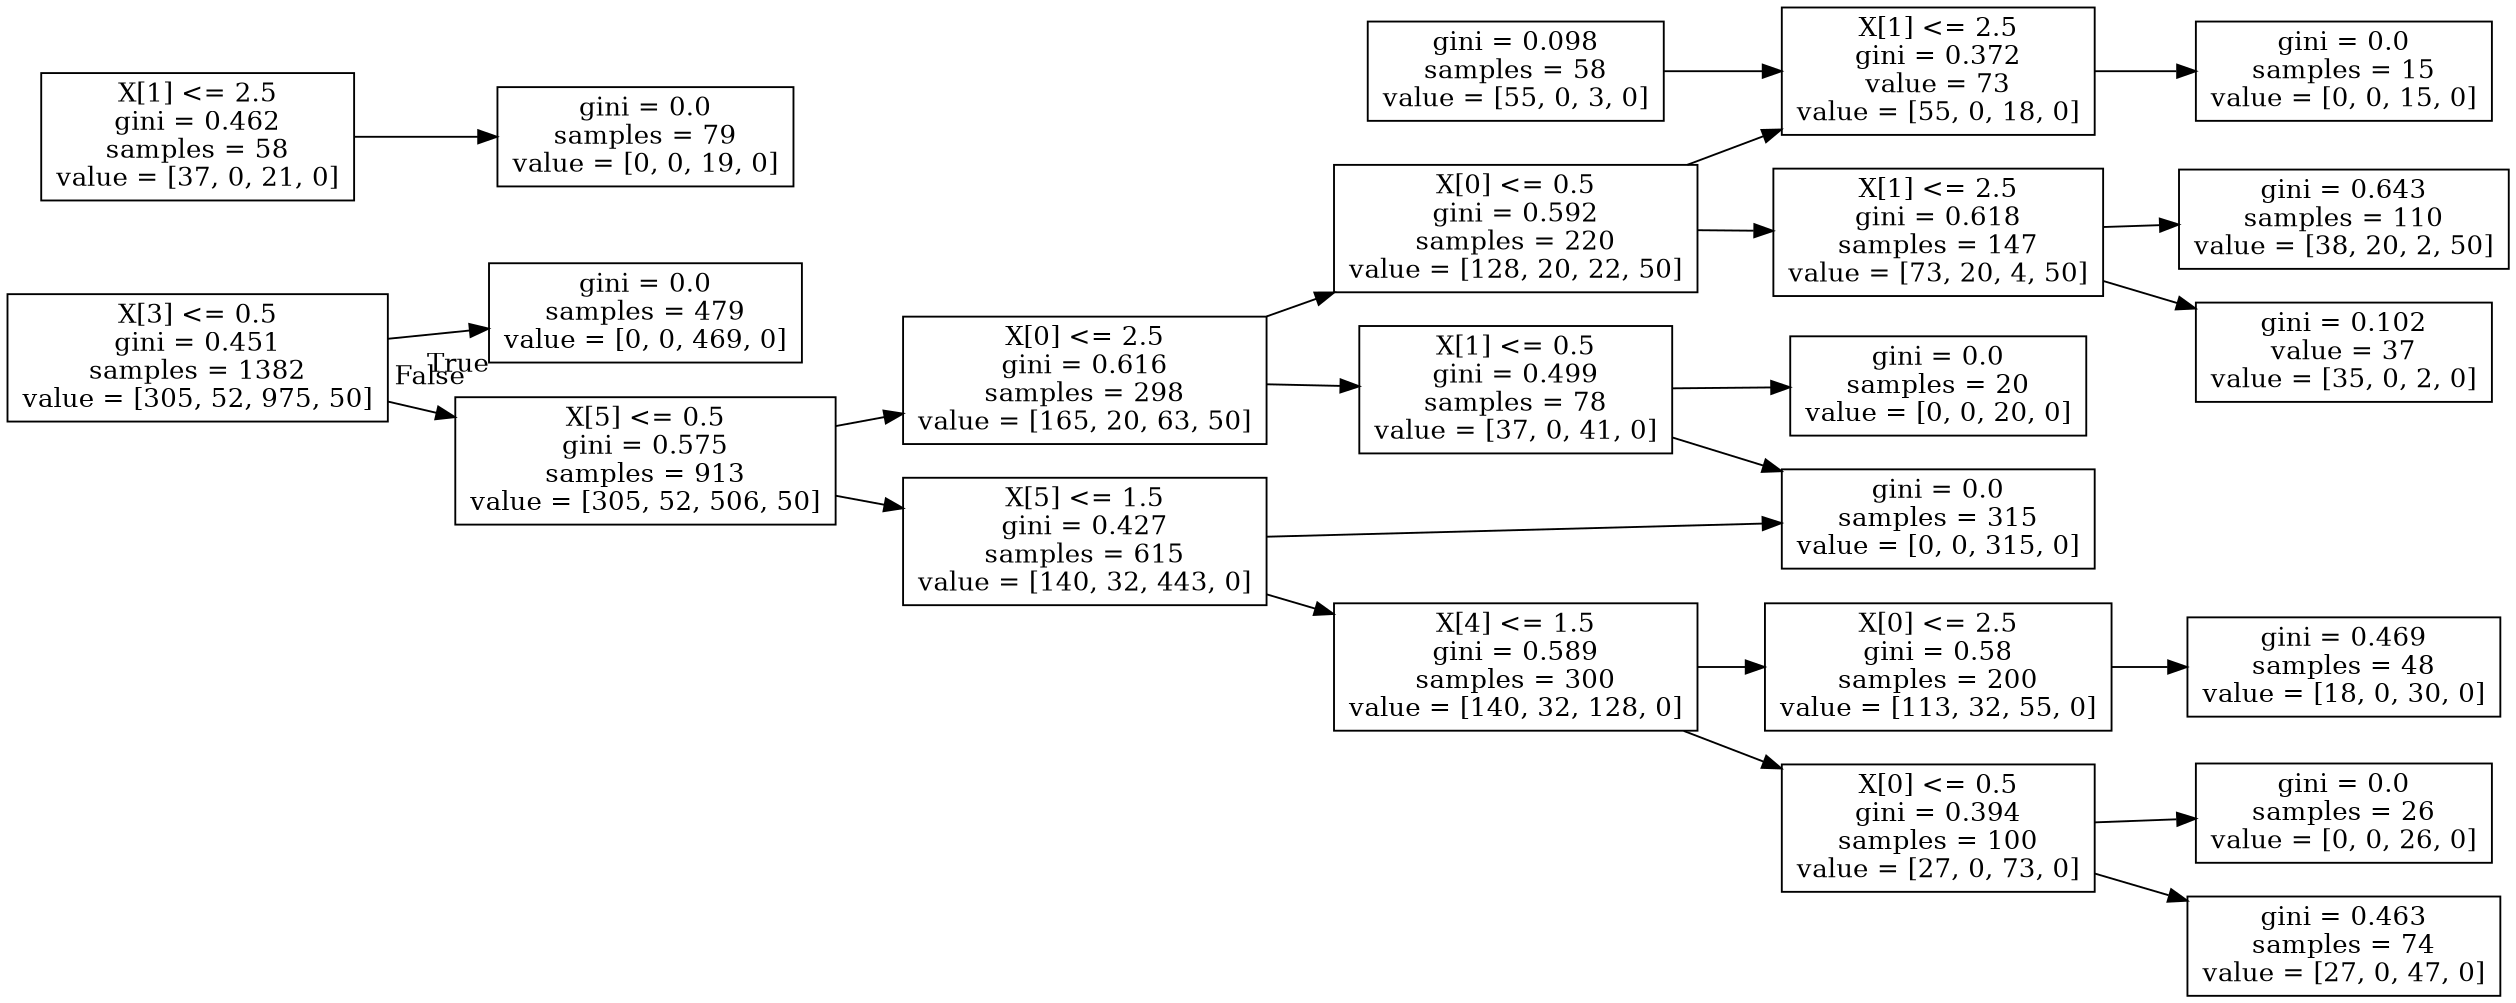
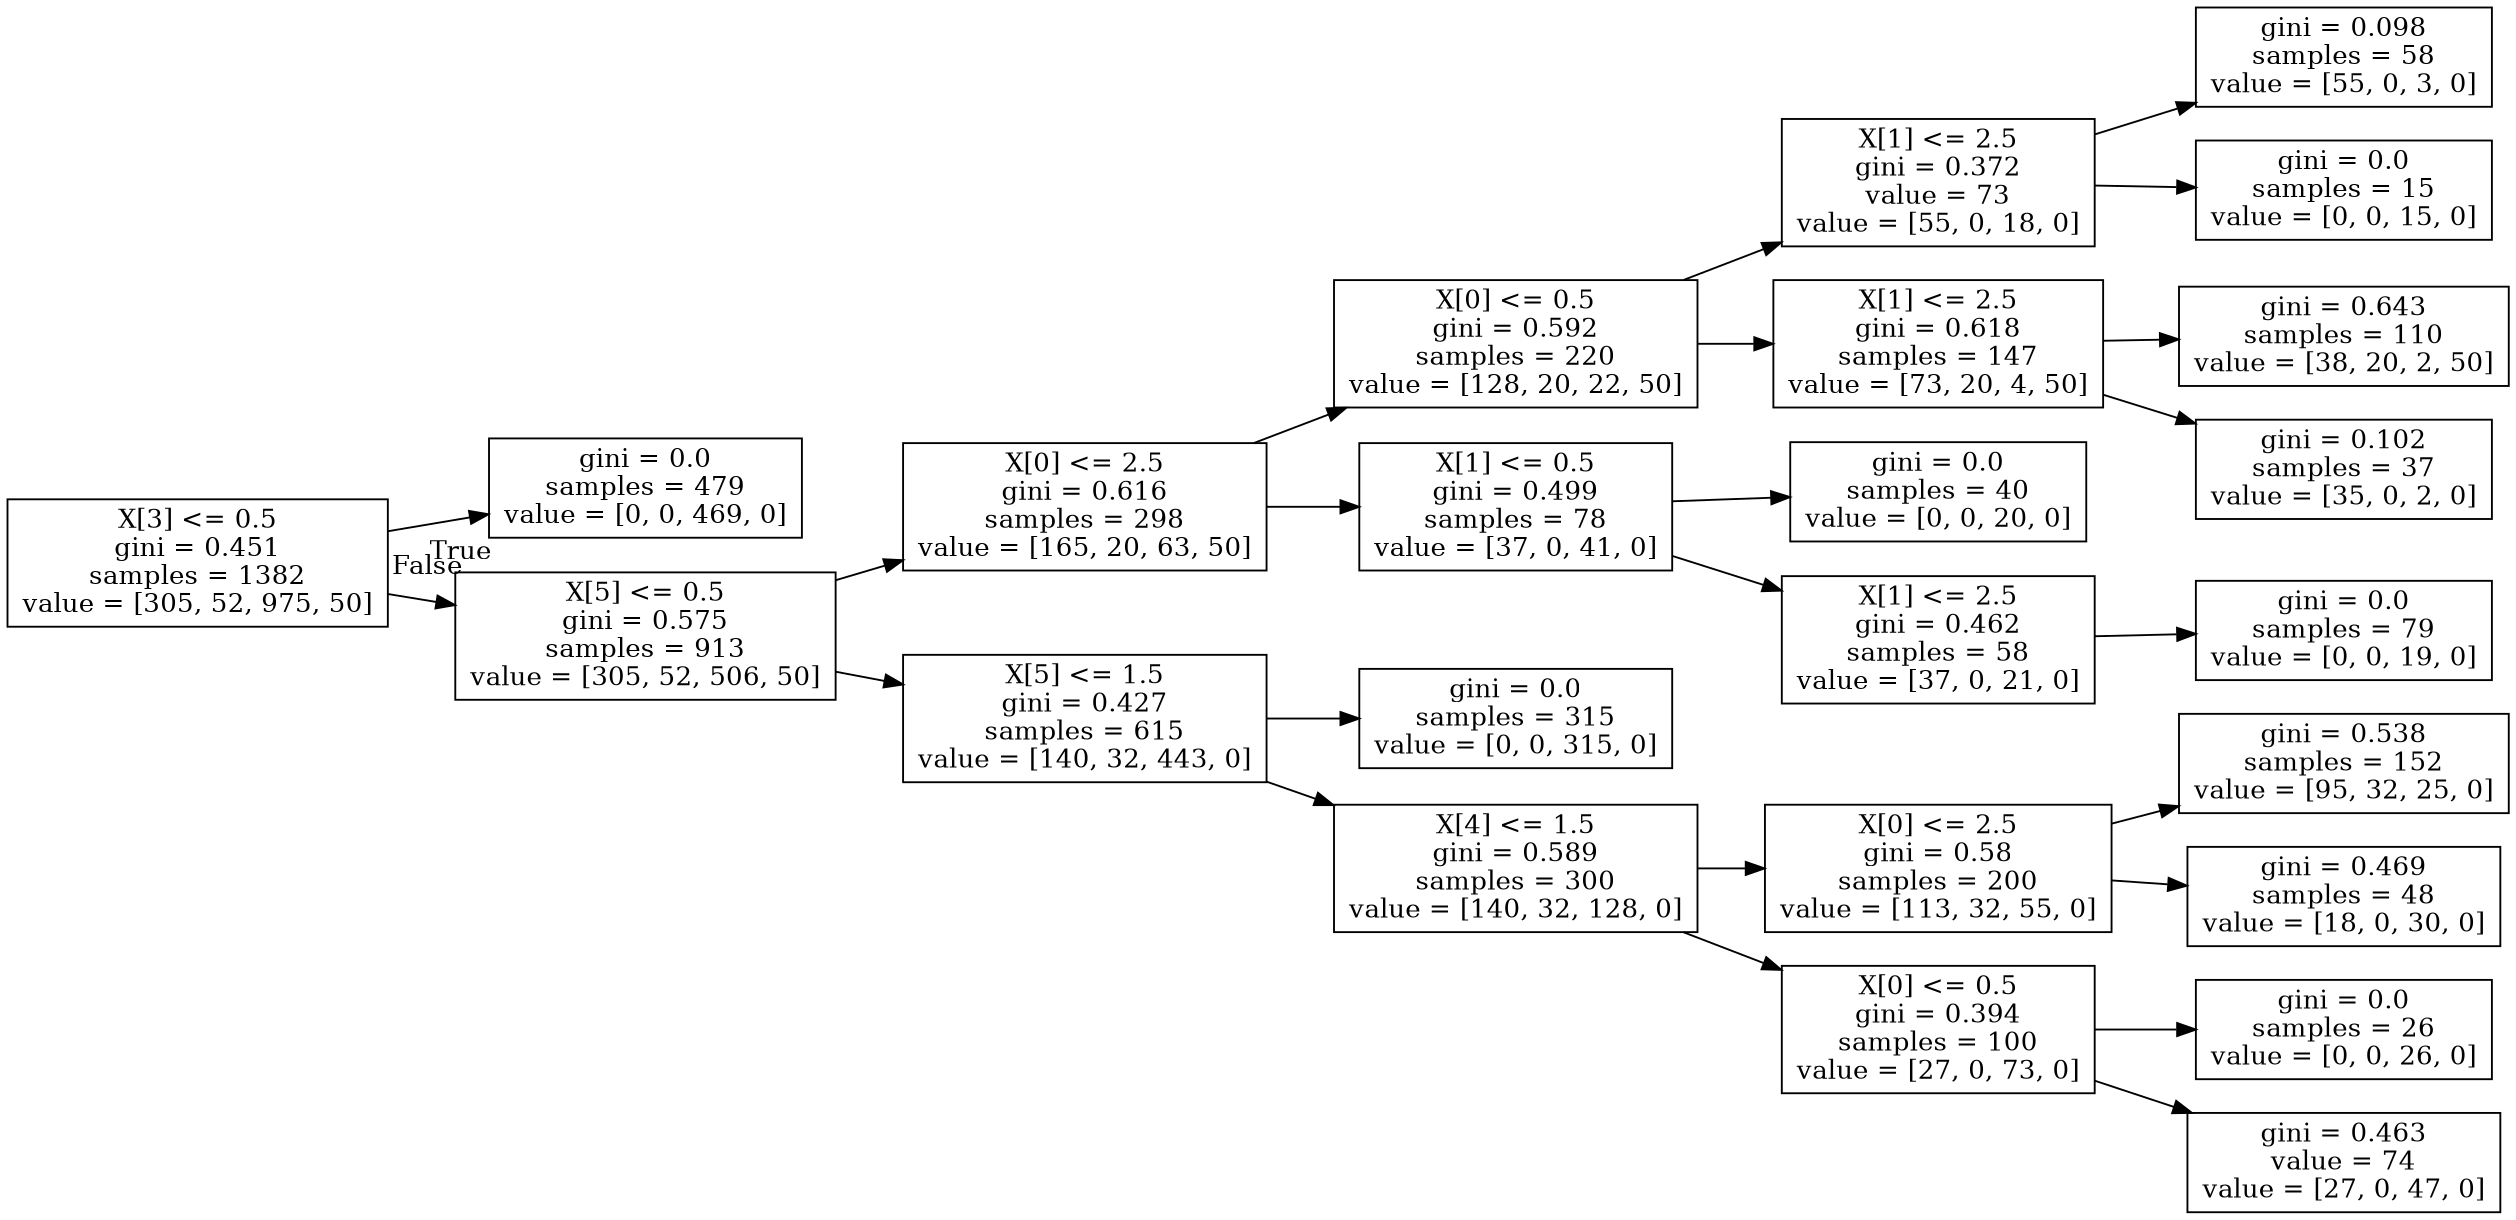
  digraph {
    rankdir=LR
    node [shape=box]
    n1 [label="X[3] <= 0.5\ngini = 0.451\nsamples = 1382\nvalue = [305, 52, 975, 50]"]
    n2 [label="gini = 0.0\nsamples = 479\nvalue = [0, 0, 469, 0]"]
    n3 [label="X[5] <= 0.5\ngini = 0.575\nsamples = 913\nvalue = [305, 52, 506, 50]"]
    n4 [label="X[0] <= 2.5\ngini = 0.616\nsamples = 298\nvalue = [165, 20, 63, 50]"]
    n5 [label="X[5] <= 1.5\ngini = 0.427\nsamples = 615\nvalue = [140, 32, 443, 0]"]
    n6 [label="X[0] <= 0.5\ngini = 0.592\nsamples = 220\nvalue = [128, 20, 22, 50]"]
    n7 [label="X[1] <= 0.5\ngini = 0.499\nsamples = 78\nvalue = [37, 0, 41, 0]"]
    n8 [label="gini = 0.0\nsamples = 315\nvalue = [0, 0, 315, 0]"]
    n9 [label="X[4] <= 1.5\ngini = 0.589\nsamples = 300\nvalue = [140, 32, 128, 0]"]
    n10 [label="X[1] <= 2.5\ngini = 0.372\nvalue = 73\nvalue = [55, 0, 18, 0]"]
    n11 [label="X[1] <= 2.5\ngini = 0.618\nsamples = 147\nvalue = [73, 20, 4, 50]"]
-   n12 [label="gini = 0.0\nsamples = 20\nvalue = [0, 0, 20, 0]"]
+   n12 [label="gini = 0.0\nsamples = 40\nvalue = [0, 0, 20, 0]"]
    n13 [label="X[1] <= 2.5\ngini = 0.462\nsamples = 58\nvalue = [37, 0, 21, 0]"]
    n14 [label="gini = 0.098\nsamples = 58\nvalue = [55, 0, 3, 0]"]
    n15 [label="gini = 0.0\nsamples = 15\nvalue = [0, 0, 15, 0]"]
    n16 [label="gini = 0.643\nsamples = 110\nvalue = [38, 20, 2, 50]"]
-   n17 [label="gini = 0.102\nvalue = 37\nvalue = [35, 0, 2, 0]"]
+   n17 [label="gini = 0.102\nsamples = 37\nvalue = [35, 0, 2, 0]"]
    n18 [label="gini = 0.0\nsamples = 79\nvalue = [0, 0, 19, 0]"]
    n19 [label="X[0] <= 2.5\ngini = 0.58\nsamples = 200\nvalue = [113, 32, 55, 0]"]
    n20 [label="X[0] <= 0.5\ngini = 0.394\nsamples = 100\nvalue = [27, 0, 73, 0]"]
+   n21 [label="gini = 0.538\nsamples = 152\nvalue = [95, 32, 25, 0]"]
    n22 [label="gini = 0.469\nsamples = 48\nvalue = [18, 0, 30, 0]"]
    n23 [label="gini = 0.0\nsamples = 26\nvalue = [0, 0, 26, 0]"]
-   n24 [label="gini = 0.463\nsamples = 74\nvalue = [27, 0, 47, 0]"]
+   n24 [label="gini = 0.463\nvalue = 74\nvalue = [27, 0, 47, 0]"]
    n1 -> n2 [headlabel=True labelangle=45 labeldistance=2.5]
    n1 -> n3 [headlabel=False labelangle=-45 labeldistance=2.5]
    n3 -> n4
    n3 -> n5
    n4 -> n6
    n4 -> n7
    n5 -> n8
    n5 -> n9
    n6 -> n10
    n6 -> n11
    n7 -> n12
-   n7 -> n8
+   n7 -> n13
    n9 -> n19
    n9 -> n20
-   n14 -> n10
+   n10 -> n14
    n10 -> n15
    n11 -> n16
    n11 -> n17
    n13 -> n18
+   n19 -> n21
    n19 -> n22
    n20 -> n23
    n20 -> n24
  }
